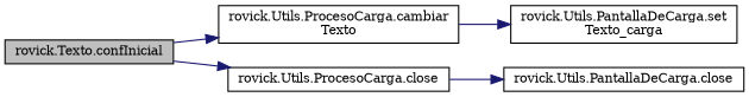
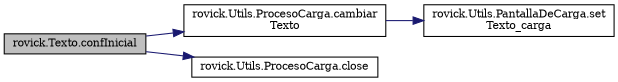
  digraph {
    fontname="DejaVu Serif"
    rankdir=LR
    node [color=black fillcolor=white fontname="DejaVu Serif" fontsize=10 shape=record style=filled]
    edge [color=midnightblue fontname="DejaVu Serif" fontsize=10 labelfontname=Helvetica labelfontsize=10 style=solid]
    n1 [fillcolor=grey75 fontcolor=black height=0.2 label="rovick.Texto.confInicial" width=0.4]
    n2 [height=0.2 label="rovick.Utils.ProcesoCarga.cambiar\lTexto" width=0.4]
    n3 [height=0.2 label="rovick.Utils.ProcesoCarga.close" width=0.4]
    n4 [height=0.2 label="rovick.Utils.PantallaDeCarga.set\lTexto_carga" width=0.4]
-   n5 [height=0.2 label="rovick.Utils.PantallaDeCarga.close" width=0.4]
    n1 -> n2
    n1 -> n3
    n2 -> n4
-   n3 -> n5
  }
